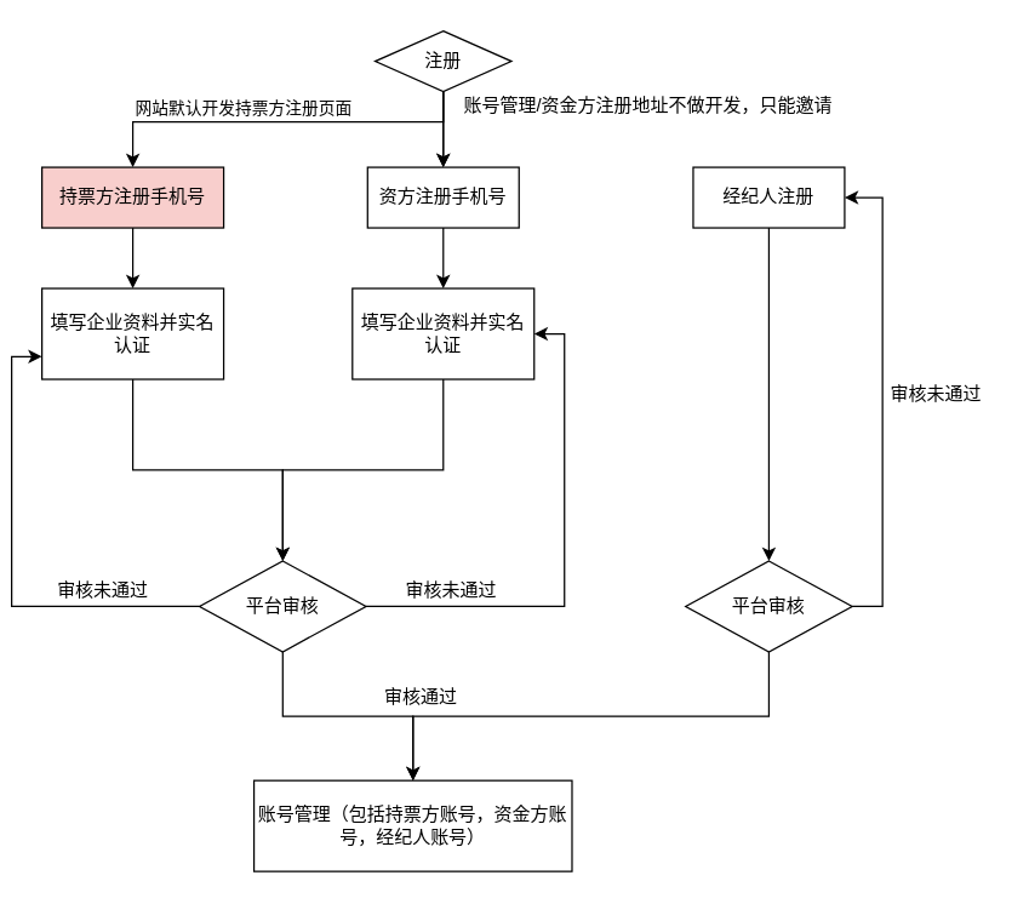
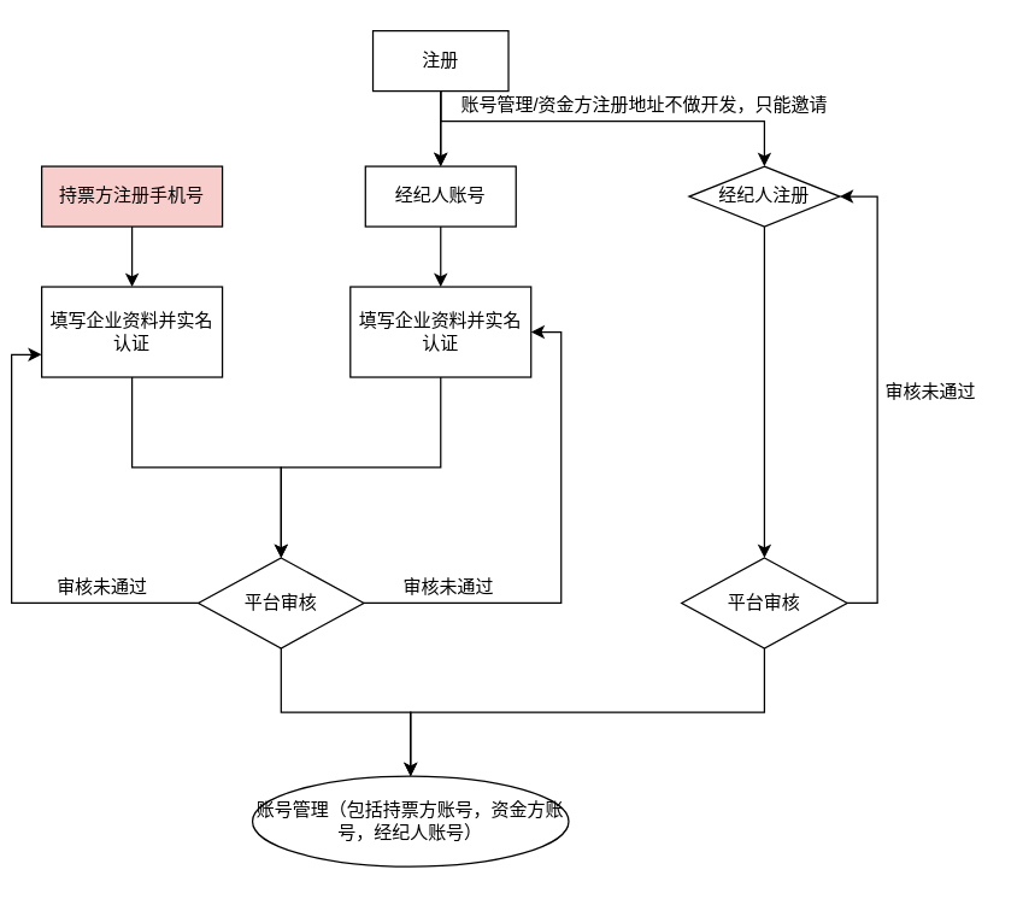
  <mxCell id="0" />
  <mxCell id="1" parent="0" />
- <mxCell id="2" style="edgeStyle=orthogonalEdgeStyle;rounded=0;orthogonalLoop=1;jettySize=auto;html=1;exitX=0.5;exitY=1;exitDx=0;exitDy=0;entryX=0.5;entryY=0;entryDx=0;entryDy=0;" edge="1" parent="1" source="7" target="9"><mxGeometry relative="1" as="geometry"><Array as="points"><mxPoint x="285" y="80" /><mxPoint x="80" y="80" /></Array></mxGeometry></mxCell>
- <mxCell id="3" value="网站默认开发持票方注册页面" style="edgeLabel;html=1;align=center;verticalAlign=middle;resizable=0;points=[];" vertex="1" connectable="0" parent="2"><mxGeometry x="0.2" y="-1" relative="1" as="geometry"><mxPoint y="-9" as="offset" /></mxGeometry></mxCell>
  <mxCell id="4" style="edgeStyle=orthogonalEdgeStyle;rounded=0;orthogonalLoop=1;jettySize=auto;html=1;exitX=0.5;exitY=1;exitDx=0;exitDy=0;entryX=0.5;entryY=0;entryDx=0;entryDy=0;" edge="1" parent="1" source="7" target="11"><mxGeometry relative="1" as="geometry" /></mxCell>
  <mxCell id="5" value="" style="edgeStyle=orthogonalEdgeStyle;rounded=0;orthogonalLoop=1;jettySize=auto;html=1;" edge="1" parent="1" source="7" target="11"><mxGeometry relative="1" as="geometry" /></mxCell>
- <mxCell id="7" value="注册" style="rhombus;whiteSpace=wrap;html=1;" vertex="1" parent="1"><mxGeometry x="240" y="20" width="90" height="40" as="geometry" /></mxCell>
+ <mxCell id="6" style="edgeStyle=orthogonalEdgeStyle;rounded=0;orthogonalLoop=1;jettySize=auto;html=1;exitX=0.5;exitY=1;exitDx=0;exitDy=0;entryX=0.5;entryY=0;entryDx=0;entryDy=0;" edge="1" parent="1" source="7" target="13"><mxGeometry relative="1" as="geometry"><Array as="points"><mxPoint x="285" y="80" /><mxPoint x="500" y="80" /></Array></mxGeometry></mxCell>
+ <mxCell id="7" value="注册" style="rounded=0;whiteSpace=wrap;html=1;" vertex="1" parent="1"><mxGeometry x="240" y="20" width="90" height="40" as="geometry" /></mxCell>
  <mxCell id="8" style="edgeStyle=orthogonalEdgeStyle;rounded=0;orthogonalLoop=1;jettySize=auto;html=1;exitX=0.5;exitY=1;exitDx=0;exitDy=0;entryX=0.5;entryY=0;entryDx=0;entryDy=0;" edge="1" parent="1" source="9" target="15"><mxGeometry relative="1" as="geometry" /></mxCell>
  <mxCell id="9" value="持票方注册手机号" style="rounded=0;whiteSpace=wrap;html=1;fillColor=#f8cecc;" vertex="1" parent="1"><mxGeometry x="20" y="110" width="120" height="40" as="geometry" /></mxCell>
  <mxCell id="10" style="edgeStyle=orthogonalEdgeStyle;rounded=0;orthogonalLoop=1;jettySize=auto;html=1;exitX=0.5;exitY=1;exitDx=0;exitDy=0;entryX=0.5;entryY=0;entryDx=0;entryDy=0;" edge="1" parent="1" source="11" target="17"><mxGeometry relative="1" as="geometry" /></mxCell>
- <mxCell id="11" value="资方注册手机号" style="rounded=0;whiteSpace=wrap;html=1;" vertex="1" parent="1"><mxGeometry x="235" y="110" width="100" height="40" as="geometry" /></mxCell>
+ <mxCell id="11" value="经纪人账号" style="rounded=0;whiteSpace=wrap;html=1;" vertex="1" parent="1"><mxGeometry x="235" y="110" width="100" height="40" as="geometry" /></mxCell>
  <mxCell id="12" style="edgeStyle=orthogonalEdgeStyle;rounded=0;orthogonalLoop=1;jettySize=auto;html=1;exitX=0.5;exitY=1;exitDx=0;exitDy=0;entryX=0.5;entryY=0;entryDx=0;entryDy=0;" edge="1" parent="1" source="13" target="29"><mxGeometry relative="1" as="geometry"><mxPoint x="500" y="360" as="targetPoint" /></mxGeometry></mxCell>
- <mxCell id="13" value="经纪人注册" style="rounded=0;whiteSpace=wrap;html=1;" vertex="1" parent="1"><mxGeometry x="450" y="110" width="100" height="40" as="geometry" /></mxCell>
+ <mxCell id="13" value="经纪人注册" style="rhombus;whiteSpace=wrap;html=1;" vertex="1" parent="1"><mxGeometry x="450" y="110" width="100" height="40" as="geometry" /></mxCell>
  <mxCell id="14" style="edgeStyle=orthogonalEdgeStyle;rounded=0;orthogonalLoop=1;jettySize=auto;html=1;entryX=0.5;entryY=0;entryDx=0;entryDy=0;" edge="1" parent="1" source="15" target="21"><mxGeometry relative="1" as="geometry" /></mxCell>
  <mxCell id="15" value="填写企业资料并实名认证" style="rounded=0;whiteSpace=wrap;html=1;" vertex="1" parent="1"><mxGeometry x="20" y="190" width="120" height="60" as="geometry" /></mxCell>
  <mxCell id="16" style="edgeStyle=orthogonalEdgeStyle;rounded=0;orthogonalLoop=1;jettySize=auto;html=1;exitX=0.5;exitY=1;exitDx=0;exitDy=0;entryX=0.5;entryY=0;entryDx=0;entryDy=0;" edge="1" parent="1" source="17" target="21"><mxGeometry relative="1" as="geometry" /></mxCell>
  <mxCell id="17" value="填写企业资料并实名认证" style="rounded=0;whiteSpace=wrap;html=1;" vertex="1" parent="1"><mxGeometry x="225" y="190" width="120" height="60" as="geometry" /></mxCell>
  <mxCell id="18" style="edgeStyle=orthogonalEdgeStyle;rounded=0;orthogonalLoop=1;jettySize=auto;html=1;exitX=0;exitY=0.5;exitDx=0;exitDy=0;entryX=0;entryY=0.75;entryDx=0;entryDy=0;" edge="1" parent="1" source="21" target="15"><mxGeometry relative="1" as="geometry" /></mxCell>
  <mxCell id="19" style="edgeStyle=orthogonalEdgeStyle;rounded=0;orthogonalLoop=1;jettySize=auto;html=1;exitX=1;exitY=0.5;exitDx=0;exitDy=0;entryX=1;entryY=0.5;entryDx=0;entryDy=0;" edge="1" parent="1" source="21" target="17"><mxGeometry relative="1" as="geometry" /></mxCell>
  <mxCell id="20" style="edgeStyle=orthogonalEdgeStyle;rounded=0;orthogonalLoop=1;jettySize=auto;html=1;exitX=0.5;exitY=1;exitDx=0;exitDy=0;entryX=0.5;entryY=0;entryDx=0;entryDy=0;" edge="1" parent="1" source="21" target="26"><mxGeometry relative="1" as="geometry" /></mxCell>
  <mxCell id="21" value="平台审核" style="rhombus;whiteSpace=wrap;html=1;" vertex="1" parent="1"><mxGeometry x="124" y="370" width="110" height="60" as="geometry" /></mxCell>
  <mxCell id="22" value="审核未通过" style="text;html=1;align=center;verticalAlign=middle;resizable=0;points=[];autosize=1;" vertex="1" parent="1"><mxGeometry x="20" y="380" width="80" height="20" as="geometry" /></mxCell>
  <mxCell id="23" value="审核未通过" style="text;html=1;align=center;verticalAlign=middle;resizable=0;points=[];autosize=1;" vertex="1" parent="1"><mxGeometry x="250" y="380" width="80" height="20" as="geometry" /></mxCell>
- <mxCell id="24" value="审核通过" style="text;html=1;align=center;verticalAlign=middle;resizable=0;points=[];autosize=1;" vertex="1" parent="1"><mxGeometry x="240" y="450" width="60" height="20" as="geometry" /></mxCell>
  <mxCell id="25" value="账号管理/资金方注册地址不做开发，只能邀请" style="text;html=1;align=center;verticalAlign=middle;resizable=0;points=[];autosize=1;" vertex="1" parent="1"><mxGeometry x="285" y="60" width="270" height="20" as="geometry" /></mxCell>
- <mxCell id="26" value="账号管理（包括持票方账号，资金方账号，经纪人账号）" style="rounded=0;whiteSpace=wrap;html=1;" vertex="1" parent="1"><mxGeometry x="160" y="515" width="210" height="60" as="geometry" /></mxCell>
+ <mxCell id="26" value="账号管理（包括持票方账号，资金方账号，经纪人账号）" style="ellipse;whiteSpace=wrap;html=1;" vertex="1" parent="1"><mxGeometry x="160" y="515" width="210" height="60" as="geometry" /></mxCell>
  <mxCell id="27" style="edgeStyle=orthogonalEdgeStyle;rounded=0;orthogonalLoop=1;jettySize=auto;html=1;exitX=1;exitY=0.5;exitDx=0;exitDy=0;entryX=1;entryY=0.5;entryDx=0;entryDy=0;" edge="1" parent="1" source="29" target="13"><mxGeometry relative="1" as="geometry" /></mxCell>
  <mxCell id="28" style="edgeStyle=orthogonalEdgeStyle;rounded=0;orthogonalLoop=1;jettySize=auto;html=1;exitX=0.5;exitY=1;exitDx=0;exitDy=0;entryX=0.5;entryY=0;entryDx=0;entryDy=0;" edge="1" parent="1" source="29" target="26"><mxGeometry relative="1" as="geometry" /></mxCell>
  <mxCell id="29" value="平台审核" style="rhombus;whiteSpace=wrap;html=1;" vertex="1" parent="1"><mxGeometry x="445" y="370" width="110" height="60" as="geometry" /></mxCell>
  <mxCell id="30" value="审核未通过" style="text;html=1;align=center;verticalAlign=middle;resizable=0;points=[];autosize=1;" vertex="1" parent="1"><mxGeometry x="570" y="250" width="80" height="20" as="geometry" /></mxCell>
